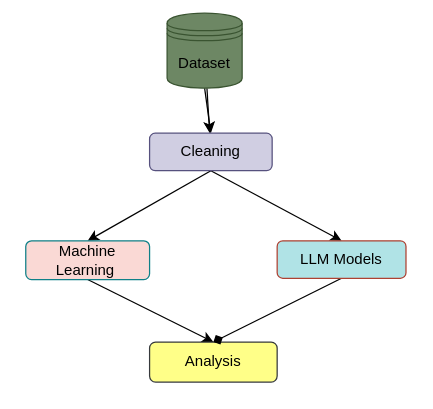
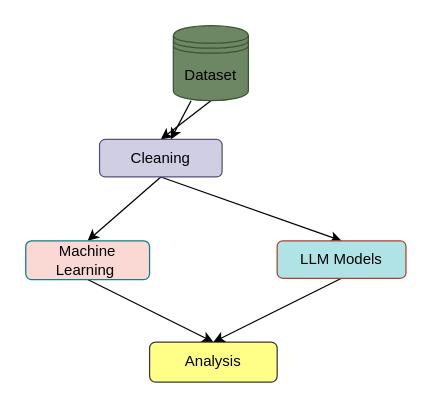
  <mxCell id="0" />
  <mxCell id="1" parent="0" />
  <mxCell id="2" value="" style="edgeStyle=none;html=1;fontColor=default;" edge="1" parent="1" source="4" target="7"><mxGeometry relative="1" as="geometry" /></mxCell>
  <mxCell id="3" style="edgeStyle=none;html=1;exitX=0.5;exitY=1;exitDx=0;exitDy=0;entryX=0.5;entryY=0;entryDx=0;entryDy=0;fontColor=default;strokeColor=#000000;strokeWidth=1;shadow=0;" edge="1" parent="1" source="4" target="7"><mxGeometry relative="1" as="geometry" /></mxCell>
- <mxCell id="4" value="&lt;font color=&quot;#000000&quot;&gt;Dataset&lt;/font&gt;" style="shape=datastore;whiteSpace=wrap;html=1;labelBorderColor=none;fontColor=#ffffff;fillColor=#6d8764;strokeColor=#3A5431;" vertex="1" parent="1"><mxGeometry x="133" y="10" width="60" height="60" as="geometry" /></mxCell>
+ <mxCell id="4" value="&lt;font color=&quot;#000000&quot;&gt;Dataset&lt;/font&gt;" style="shape=datastore;whiteSpace=wrap;html=1;labelBorderColor=none;fontColor=#ffffff;fillColor=#6d8764;strokeColor=#3A5431;" vertex="1" parent="1"><mxGeometry x="138" y="20" width="60" height="60" as="geometry" /></mxCell>
  <mxCell id="5" style="edgeStyle=none;html=1;exitX=0.5;exitY=1;exitDx=0;exitDy=0;entryX=0.5;entryY=0;entryDx=0;entryDy=0;shadow=0;strokeColor=#000000;strokeWidth=1;fontColor=default;" edge="1" parent="1" source="7" target="9"><mxGeometry relative="1" as="geometry" /></mxCell>
  <mxCell id="6" style="edgeStyle=none;html=1;exitX=0.5;exitY=1;exitDx=0;exitDy=0;entryX=0.5;entryY=0;entryDx=0;entryDy=0;shadow=0;strokeColor=#000000;strokeWidth=1;fontColor=#000000;" edge="1" parent="1" source="7" target="12"><mxGeometry relative="1" as="geometry" /></mxCell>
- <mxCell id="7" value="&lt;font color=&quot;#000000&quot;&gt;Cleaning&lt;/font&gt;" style="rounded=1;whiteSpace=wrap;html=1;labelBorderColor=none;strokeColor=#56517e;fillColor=#d0cee2;" vertex="1" parent="1"><mxGeometry x="119" y="106" width="98" height="30" as="geometry" /></mxCell>
+ <mxCell id="7" value="&lt;font color=&quot;#000000&quot;&gt;Cleaning&lt;/font&gt;" style="rounded=1;whiteSpace=wrap;html=1;labelBorderColor=none;strokeColor=#56517e;fillColor=#d0cee2;" vertex="1" parent="1"><mxGeometry x="79" y="111" width="98" height="30" as="geometry" /></mxCell>
  <mxCell id="8" style="edgeStyle=none;html=1;exitX=0.5;exitY=1;exitDx=0;exitDy=0;entryX=0.5;entryY=0;entryDx=0;entryDy=0;shadow=0;strokeColor=#000000;strokeWidth=1;fontColor=default;" edge="1" parent="1" source="9" target="10"><mxGeometry relative="1" as="geometry" /></mxCell>
  <mxCell id="9" value="&lt;font color=&quot;#000000&quot;&gt;Machine Learning&amp;nbsp;&lt;/font&gt;" style="rounded=1;whiteSpace=wrap;html=1;labelBorderColor=none;strokeColor=#0e8088;fillColor=#fad9d5;" vertex="1" parent="1"><mxGeometry x="20" y="192" width="99" height="31" as="geometry" /></mxCell>
  <mxCell id="10" value="&lt;font color=&quot;#000000&quot;&gt;Analysis&lt;/font&gt;" style="rounded=1;whiteSpace=wrap;html=1;labelBorderColor=none;strokeColor=#36393d;fillColor=#ffff88;" vertex="1" parent="1"><mxGeometry x="119" y="273" width="102" height="32" as="geometry" /></mxCell>
- <mxCell id="11" style="edgeStyle=none;html=1;exitX=0.5;exitY=1;exitDx=0;exitDy=0;entryX=0.5;entryY=0;entryDx=0;entryDy=0;shadow=0;strokeColor=#000000;strokeWidth=1;fontColor=#000000;endArrow=diamond;" edge="1" parent="1" source="12" target="10"><mxGeometry relative="1" as="geometry" /></mxCell>
+ <mxCell id="11" style="edgeStyle=none;html=1;exitX=0.5;exitY=1;exitDx=0;exitDy=0;entryX=0.5;entryY=0;entryDx=0;entryDy=0;shadow=0;strokeColor=#000000;strokeWidth=1;fontColor=#000000;" edge="1" parent="1" source="12" target="10"><mxGeometry relative="1" as="geometry" /></mxCell>
  <mxCell id="12" value="&lt;font color=&quot;#000000&quot;&gt;LLM Models&lt;/font&gt;" style="rounded=1;whiteSpace=wrap;html=1;labelBorderColor=none;strokeColor=#ae4132;fillColor=#b0e3e6;" vertex="1" parent="1"><mxGeometry x="221" y="192" width="103" height="30" as="geometry" /></mxCell>
